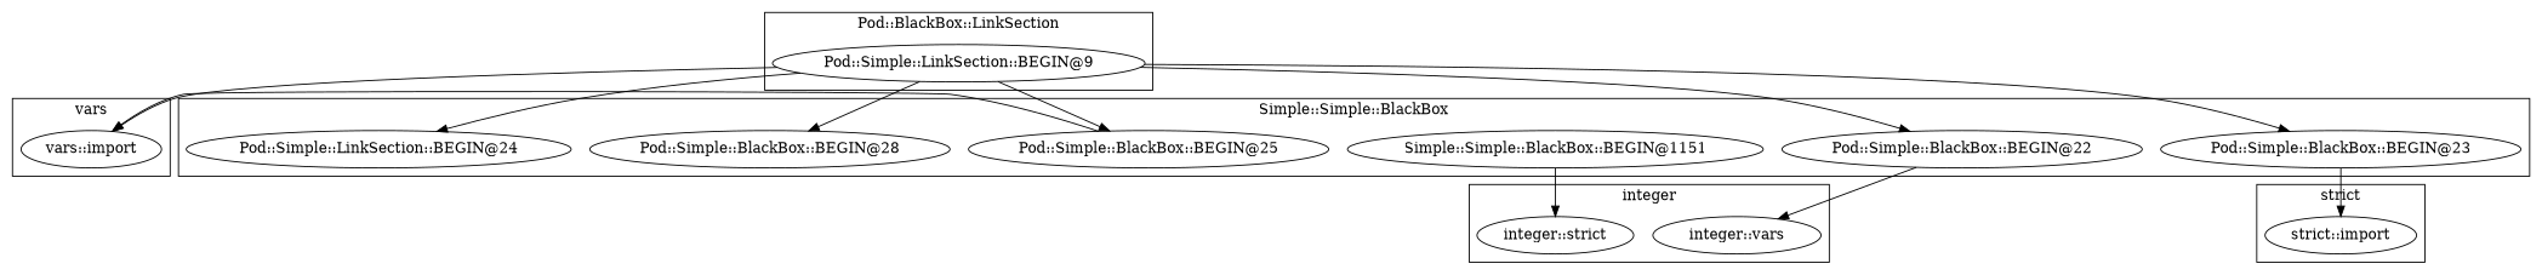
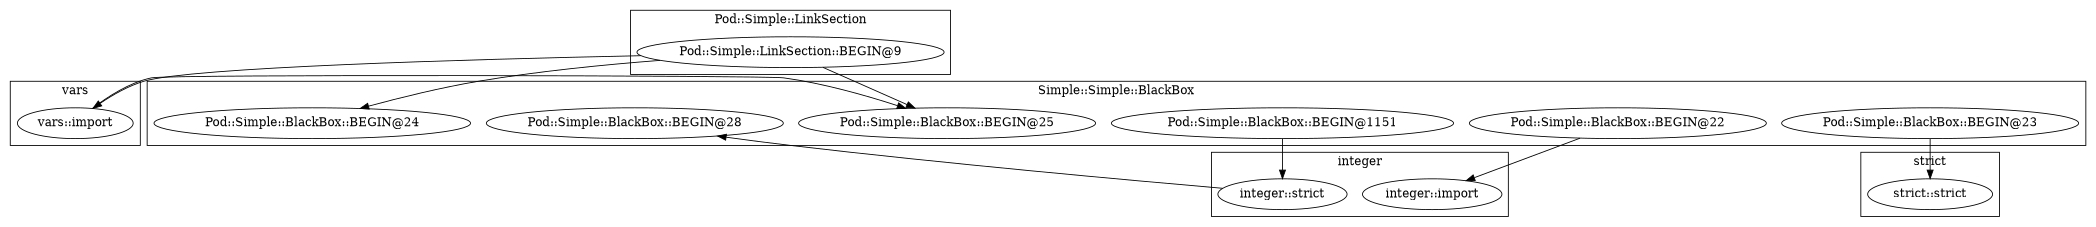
  digraph {
    "vars::import"
-   "integer::import" [label="integer::vars"]
+   "integer::import"
    n3 [label="integer::strict"]
-   "strict::import"
+   "strict::import" [label="strict::strict"]
    "Pod::Simple::BlackBox::BEGIN@28"
    "Pod::Simple::BlackBox::BEGIN@25"
-   "Pod::Simple::BlackBox::BEGIN@1151" [label="Simple::Simple::BlackBox::BEGIN@1151"]
+   "Pod::Simple::BlackBox::BEGIN@1151"
    "Pod::Simple::BlackBox::BEGIN@23"
-   "Pod::Simple::BlackBox::BEGIN@24" [label="Pod::Simple::LinkSection::BEGIN@24"]
+   "Pod::Simple::BlackBox::BEGIN@24"
    "Pod::Simple::BlackBox::BEGIN@22"
    "Pod::Simple::LinkSection::BEGIN@9"
    subgraph cluster_1 {
      label=vars
      "vars::import"
    }
    subgraph cluster_2 {
      label=integer
      "integer::import"
      n3
    }
    subgraph cluster_3 {
      label="strict"
      "strict::import"
    }
    subgraph cluster_4 {
      label="Simple::Simple::BlackBox"
      "Pod::Simple::BlackBox::BEGIN@28"
      "Pod::Simple::BlackBox::BEGIN@25"
      "Pod::Simple::BlackBox::BEGIN@1151"
      "Pod::Simple::BlackBox::BEGIN@23"
      "Pod::Simple::BlackBox::BEGIN@24"
      "Pod::Simple::BlackBox::BEGIN@22"
    }
    subgraph cluster_5 {
-     label="Pod::BlackBox::LinkSection"
+     label="Pod::Simple::LinkSection"
      "Pod::Simple::LinkSection::BEGIN@9"
    }
-   "Pod::Simple::BlackBox::BEGIN@25" -> "vars::import"
+   "vars::import" -> "Pod::Simple::BlackBox::BEGIN@25"
    "Pod::Simple::BlackBox::BEGIN@1151" -> n3
    "Pod::Simple::BlackBox::BEGIN@23" -> "strict::import"
    "Pod::Simple::BlackBox::BEGIN@22" -> "integer::import"
    "Pod::Simple::LinkSection::BEGIN@9" -> "vars::import"
-   "Pod::Simple::LinkSection::BEGIN@9" -> "Pod::Simple::BlackBox::BEGIN@28"
+   n3 -> "Pod::Simple::BlackBox::BEGIN@28"
    "Pod::Simple::LinkSection::BEGIN@9" -> "Pod::Simple::BlackBox::BEGIN@25"
-   "Pod::Simple::LinkSection::BEGIN@9" -> "Pod::Simple::BlackBox::BEGIN@23"
    "Pod::Simple::LinkSection::BEGIN@9" -> "Pod::Simple::BlackBox::BEGIN@24"
-   "Pod::Simple::LinkSection::BEGIN@9" -> "Pod::Simple::BlackBox::BEGIN@22"
  }
